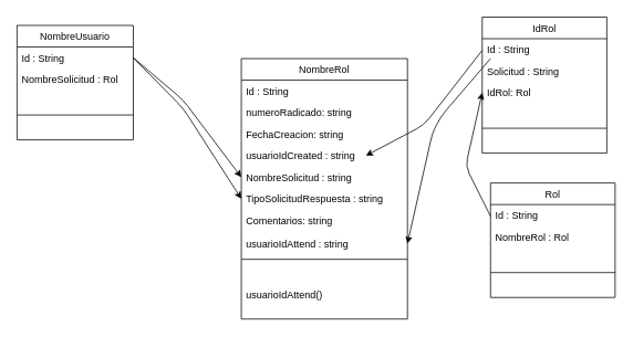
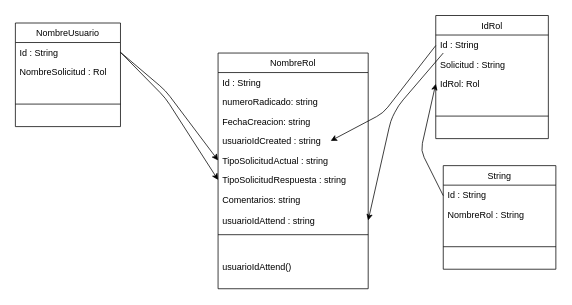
  <mxCell id="0" />
  <mxCell id="1" parent="0" />
  <mxCell id="2" value="NombreRol" style="swimlane;fontStyle=0;align=center;verticalAlign=top;childLayout=stackLayout;horizontal=1;startSize=26;horizontalStack=0;resizeParent=1;resizeLast=0;collapsible=1;marginBottom=0;rounded=0;shadow=0;strokeWidth=1;" parent="1" vertex="1"><mxGeometry x="290" y="70" width="200" height="314" as="geometry"><mxRectangle x="550" y="140" width="160" height="26" as="alternateBounds" /></mxGeometry></mxCell>
  <mxCell id="3" value="Id : String" style="text;align=left;verticalAlign=top;spacingLeft=4;spacingRight=4;overflow=hidden;rotatable=0;points=[[0,0.5],[1,0.5]];portConstraint=eastwest;" parent="2" vertex="1"><mxGeometry y="26" width="200" height="26" as="geometry" /></mxCell>
  <mxCell id="4" value="numeroRadicado: string" style="text;align=left;verticalAlign=top;spacingLeft=4;spacingRight=4;overflow=hidden;rotatable=0;points=[[0,0.5],[1,0.5]];portConstraint=eastwest;rounded=0;shadow=0;html=0;" parent="2" vertex="1"><mxGeometry y="52" width="200" height="26" as="geometry" /></mxCell>
  <mxCell id="5" value="FechaCreacion: string" style="text;align=left;verticalAlign=top;spacingLeft=4;spacingRight=4;overflow=hidden;rotatable=0;points=[[0,0.5],[1,0.5]];portConstraint=eastwest;rounded=0;shadow=0;html=0;" parent="2" vertex="1"><mxGeometry y="78" width="200" height="26" as="geometry" /></mxCell>
  <mxCell id="6" value="usuarioIdCreated : string" style="text;align=left;verticalAlign=top;spacingLeft=4;spacingRight=4;overflow=hidden;rotatable=0;points=[[0,0.5],[1,0.5]];portConstraint=eastwest;rounded=0;shadow=0;html=0;" parent="2" vertex="1"><mxGeometry y="104" width="200" height="26" as="geometry" /></mxCell>
- <mxCell id="7" value="NombreSolicitud : string" style="text;align=left;verticalAlign=top;spacingLeft=4;spacingRight=4;overflow=hidden;rotatable=0;points=[[0,0.5],[1,0.5]];portConstraint=eastwest;rounded=0;shadow=0;html=0;" vertex="1" parent="2"><mxGeometry y="130" width="200" height="26" as="geometry" /></mxCell>
+ <mxCell id="7" value="TipoSolicitudActual : string" style="text;align=left;verticalAlign=top;spacingLeft=4;spacingRight=4;overflow=hidden;rotatable=0;points=[[0,0.5],[1,0.5]];portConstraint=eastwest;rounded=0;shadow=0;html=0;" vertex="1" parent="2"><mxGeometry y="130" width="200" height="26" as="geometry" /></mxCell>
  <mxCell id="8" value="TipoSolicitudRespuesta : string" style="text;align=left;verticalAlign=top;spacingLeft=4;spacingRight=4;overflow=hidden;rotatable=0;points=[[0,0.5],[1,0.5]];portConstraint=eastwest;rounded=0;shadow=0;html=0;" vertex="1" parent="2"><mxGeometry y="156" width="200" height="26" as="geometry" /></mxCell>
  <mxCell id="9" value="Comentarios: string" style="text;align=left;verticalAlign=top;spacingLeft=4;spacingRight=4;overflow=hidden;rotatable=0;points=[[0,0.5],[1,0.5]];portConstraint=eastwest;rounded=0;shadow=0;html=0;" vertex="1" parent="2"><mxGeometry y="182" width="200" height="30" as="geometry" /></mxCell>
  <mxCell id="10" value="" style="line;html=1;strokeWidth=1;align=left;verticalAlign=middle;spacingTop=-1;spacingLeft=3;spacingRight=3;rotatable=0;labelPosition=right;points=[];portConstraint=eastwest;" parent="2" vertex="1"><mxGeometry y="212" width="200" height="60" as="geometry" /></mxCell>
  <mxCell id="11" value="usuarioIdAttend()" style="text;align=left;verticalAlign=top;spacingLeft=4;spacingRight=4;overflow=hidden;rotatable=0;points=[[0,0.5],[1,0.5]];portConstraint=eastwest;" parent="2" vertex="1"><mxGeometry y="272" width="200" height="22" as="geometry" /></mxCell>
  <mxCell id="12" value="NombreUsuario" style="swimlane;fontStyle=0;align=center;verticalAlign=top;childLayout=stackLayout;horizontal=1;startSize=26;horizontalStack=0;resizeParent=1;resizeLast=0;collapsible=1;marginBottom=0;rounded=0;shadow=0;strokeWidth=1;" vertex="1" parent="1"><mxGeometry x="20" y="30" width="140" height="138" as="geometry"><mxRectangle x="550" y="140" width="160" height="26" as="alternateBounds" /></mxGeometry></mxCell>
  <mxCell id="13" value="Id : String" style="text;align=left;verticalAlign=top;spacingLeft=4;spacingRight=4;overflow=hidden;rotatable=0;points=[[0,0.5],[1,0.5]];portConstraint=eastwest;" vertex="1" parent="12"><mxGeometry y="26" width="140" height="26" as="geometry" /></mxCell>
  <mxCell id="14" value="NombreSolicitud : Rol" style="text;align=left;verticalAlign=top;spacingLeft=4;spacingRight=4;overflow=hidden;rotatable=0;points=[[0,0.5],[1,0.5]];portConstraint=eastwest;" vertex="1" parent="12"><mxGeometry y="52" width="140" height="26" as="geometry" /></mxCell>
  <mxCell id="15" value="" style="line;html=1;strokeWidth=1;align=left;verticalAlign=middle;spacingTop=-1;spacingLeft=3;spacingRight=3;rotatable=0;labelPosition=right;points=[];portConstraint=eastwest;" vertex="1" parent="12"><mxGeometry y="78" width="140" height="60" as="geometry" /></mxCell>
  <mxCell id="16" value="" style="endArrow=classic;html=1;exitX=1;exitY=0.5;exitDx=0;exitDy=0;entryX=0;entryY=0.5;entryDx=0;entryDy=0;" edge="1" parent="1" source="13" target="7"><mxGeometry width="50" height="50" relative="1" as="geometry"><mxPoint x="240" y="210" as="sourcePoint" /><mxPoint x="290" y="160" as="targetPoint" /><Array as="points"><mxPoint x="220" y="120" /></Array></mxGeometry></mxCell>
  <mxCell id="17" value="" style="endArrow=classic;html=1;entryX=0;entryY=0.5;entryDx=0;entryDy=0;exitX=1;exitY=0.5;exitDx=0;exitDy=0;" edge="1" parent="1" source="13" target="8"><mxGeometry width="50" height="50" relative="1" as="geometry"><mxPoint x="200" y="110" as="sourcePoint" /><mxPoint x="290" y="160" as="targetPoint" /><Array as="points"><mxPoint x="220" y="130" /></Array></mxGeometry></mxCell>
  <mxCell id="18" value="IdRol" style="swimlane;fontStyle=0;align=center;verticalAlign=top;childLayout=stackLayout;horizontal=1;startSize=26;horizontalStack=0;resizeParent=1;resizeLast=0;collapsible=1;marginBottom=0;rounded=0;shadow=0;strokeWidth=1;" vertex="1" parent="1"><mxGeometry x="580" y="20" width="150" height="164" as="geometry"><mxRectangle x="550" y="140" width="160" height="26" as="alternateBounds" /></mxGeometry></mxCell>
  <mxCell id="19" value="" style="endArrow=classic;html=1;" edge="1" parent="18"><mxGeometry width="50" height="50" relative="1" as="geometry"><mxPoint y="40" as="sourcePoint" /><mxPoint x="-140" y="167" as="targetPoint" /><Array as="points"><mxPoint x="-70" y="130" /></Array></mxGeometry></mxCell>
  <mxCell id="20" value="Id : String" style="text;align=left;verticalAlign=top;spacingLeft=4;spacingRight=4;overflow=hidden;rotatable=0;points=[[0,0.5],[1,0.5]];portConstraint=eastwest;" vertex="1" parent="18"><mxGeometry y="26" width="150" height="26" as="geometry" /></mxCell>
  <mxCell id="21" value="Solicitud : String" style="text;align=left;verticalAlign=top;spacingLeft=4;spacingRight=4;overflow=hidden;rotatable=0;points=[[0,0.5],[1,0.5]];portConstraint=eastwest;" vertex="1" parent="18"><mxGeometry y="52" width="150" height="26" as="geometry" /></mxCell>
  <mxCell id="22" value="IdRol: Rol" style="text;align=left;verticalAlign=top;spacingLeft=4;spacingRight=4;overflow=hidden;rotatable=0;points=[[0,0.5],[1,0.5]];portConstraint=eastwest;" vertex="1" parent="18"><mxGeometry y="78" width="150" height="26" as="geometry" /></mxCell>
  <mxCell id="23" value="" style="line;html=1;strokeWidth=1;align=left;verticalAlign=middle;spacingTop=-1;spacingLeft=3;spacingRight=3;rotatable=0;labelPosition=right;points=[];portConstraint=eastwest;" vertex="1" parent="18"><mxGeometry y="104" width="150" height="60" as="geometry" /></mxCell>
- <mxCell id="24" value="Rol" style="swimlane;fontStyle=0;align=center;verticalAlign=top;childLayout=stackLayout;horizontal=1;startSize=26;horizontalStack=0;resizeParent=1;resizeLast=0;collapsible=1;marginBottom=0;rounded=0;shadow=0;strokeWidth=1;" vertex="1" parent="1"><mxGeometry x="590" y="220" width="150" height="138" as="geometry"><mxRectangle x="550" y="140" width="160" height="26" as="alternateBounds" /></mxGeometry></mxCell>
+ <mxCell id="24" value="String" style="swimlane;fontStyle=0;align=center;verticalAlign=top;childLayout=stackLayout;horizontal=1;startSize=26;horizontalStack=0;resizeParent=1;resizeLast=0;collapsible=1;marginBottom=0;rounded=0;shadow=0;strokeWidth=1;" vertex="1" parent="1"><mxGeometry x="590" y="220" width="150" height="138" as="geometry"><mxRectangle x="550" y="140" width="160" height="26" as="alternateBounds" /></mxGeometry></mxCell>
  <mxCell id="25" value="" style="endArrow=classic;html=1;entryX=0;entryY=0.5;entryDx=0;entryDy=0;" edge="1" parent="24" target="22"><mxGeometry width="50" height="50" relative="1" as="geometry"><mxPoint y="40" as="sourcePoint" /><mxPoint x="-10" y="-100" as="targetPoint" /><Array as="points"><mxPoint x="-30" y="-20" /></Array></mxGeometry></mxCell>
  <mxCell id="26" value="Id : String" style="text;align=left;verticalAlign=top;spacingLeft=4;spacingRight=4;overflow=hidden;rotatable=0;points=[[0,0.5],[1,0.5]];portConstraint=eastwest;" vertex="1" parent="24"><mxGeometry y="26" width="150" height="26" as="geometry" /></mxCell>
- <mxCell id="27" value="NombreRol : Rol" style="text;align=left;verticalAlign=top;spacingLeft=4;spacingRight=4;overflow=hidden;rotatable=0;points=[[0,0.5],[1,0.5]];portConstraint=eastwest;" vertex="1" parent="24"><mxGeometry y="52" width="150" height="26" as="geometry" /></mxCell>
+ <mxCell id="27" value="NombreRol : String" style="text;align=left;verticalAlign=top;spacingLeft=4;spacingRight=4;overflow=hidden;rotatable=0;points=[[0,0.5],[1,0.5]];portConstraint=eastwest;" vertex="1" parent="24"><mxGeometry y="52" width="150" height="26" as="geometry" /></mxCell>
  <mxCell id="28" value="" style="line;html=1;strokeWidth=1;align=left;verticalAlign=middle;spacingTop=-1;spacingLeft=3;spacingRight=3;rotatable=0;labelPosition=right;points=[];portConstraint=eastwest;" vertex="1" parent="24"><mxGeometry y="78" width="150" height="60" as="geometry" /></mxCell>
  <mxCell id="29" value="usuarioIdAttend : string" style="text;align=left;verticalAlign=top;spacingLeft=4;spacingRight=4;overflow=hidden;rotatable=0;points=[[0,0.5],[1,0.5]];portConstraint=eastwest;rounded=0;shadow=0;html=0;" vertex="1" parent="1"><mxGeometry x="290" y="280" width="200" height="26" as="geometry" /></mxCell>
  <mxCell id="30" value="" style="endArrow=classic;html=1;" edge="1" parent="1" target="29"><mxGeometry width="50" height="50" relative="1" as="geometry"><mxPoint x="590" y="70" as="sourcePoint" /><mxPoint x="450" y="197" as="targetPoint" /><Array as="points"><mxPoint x="530" y="140" /><mxPoint x="520" y="160" /><mxPoint x="490" y="293" /></Array></mxGeometry></mxCell>
